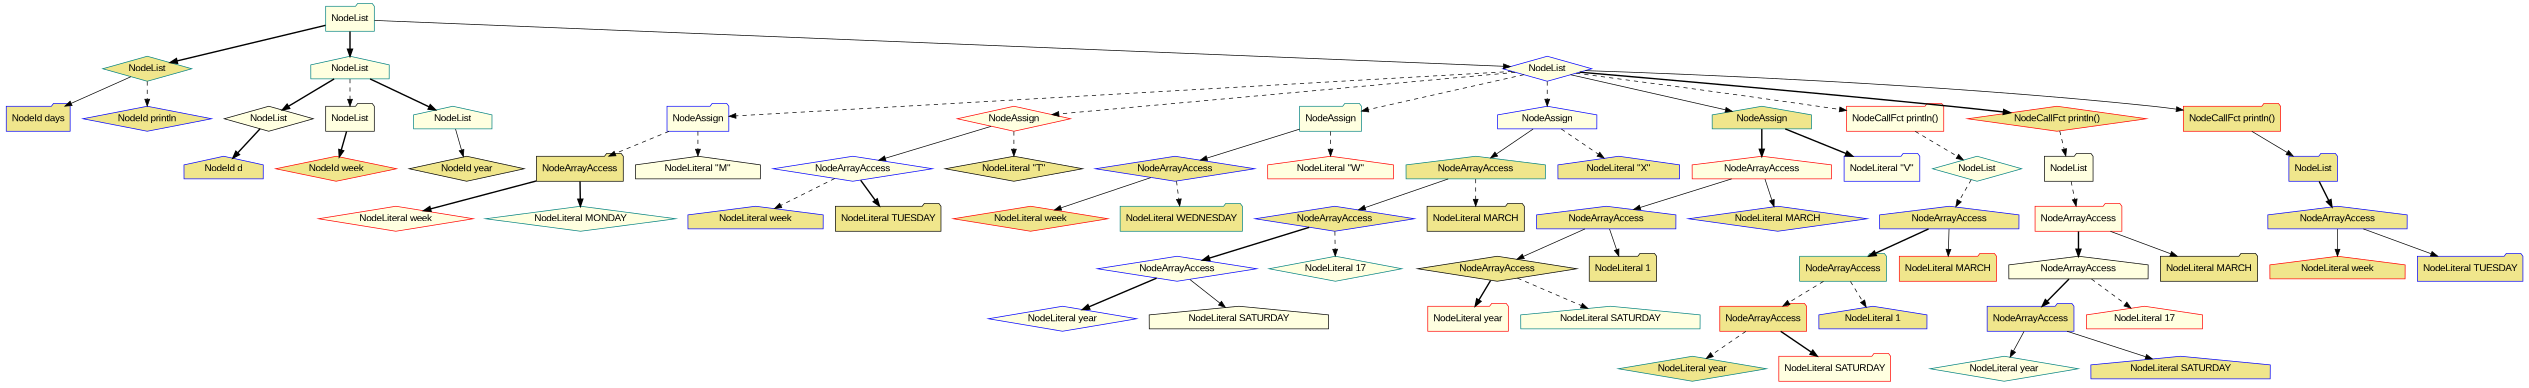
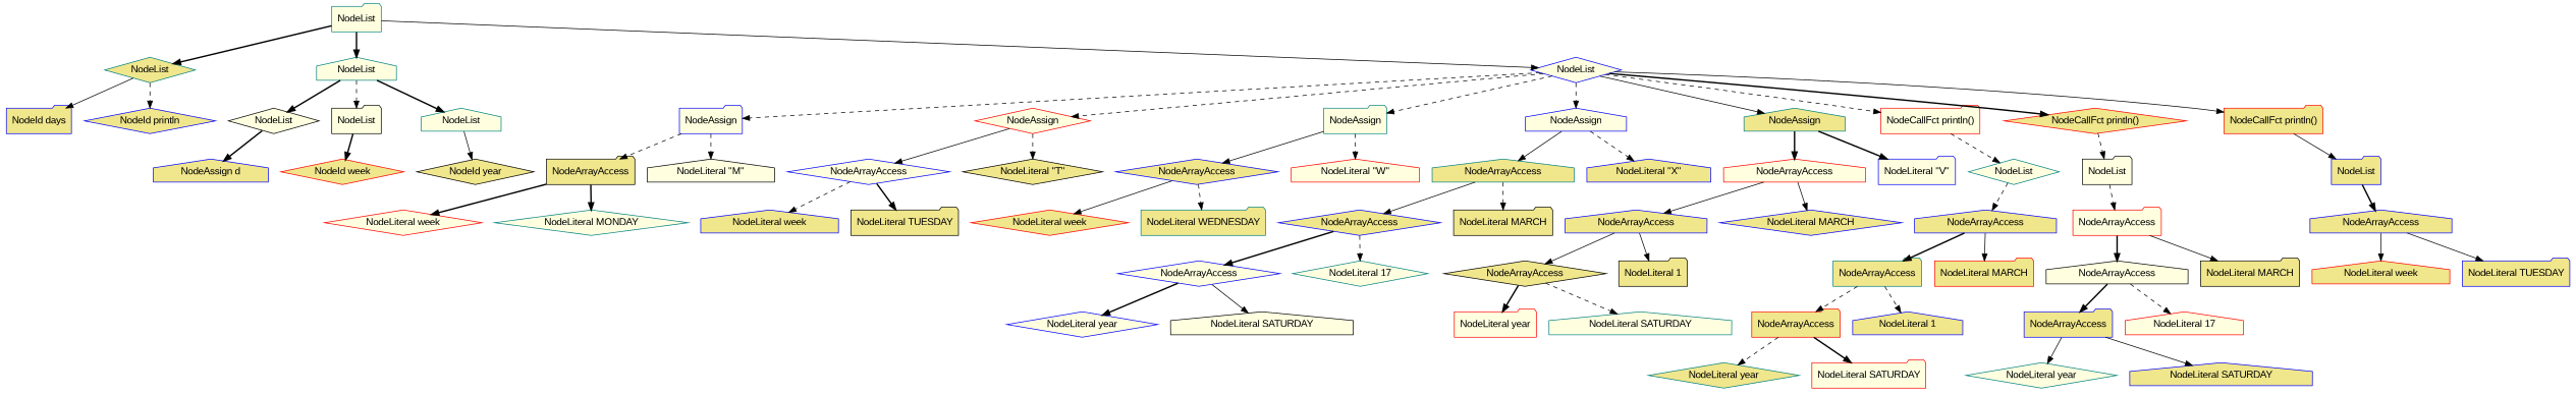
  digraph {
    fontname="Liberation Sans"
    node [color=blue fillcolor=khaki fontname="Liberation Sans" shape=folder style=filled]
    edge [fontname="Liberation Sans" style=dashed]
    n1 [color=teal fillcolor=lightyellow label=NodeList]
    n2 [color=teal label=NodeList shape=diamond]
    n3 [color=teal fillcolor=lightyellow label=NodeList shape=house]
    n4 [fillcolor=lightyellow label=NodeList shape=diamond]
    n5 [label="NodeId days"]
    n6 [label="NodeId println" shape=diamond]
    n7 [color=black fillcolor=lightyellow label=NodeList shape=diamond]
    n8 [color=black fillcolor=lightyellow label=NodeList]
    n9 [color=teal fillcolor=lightyellow label=NodeList shape=house]
    n10 [fillcolor=lightyellow label=NodeAssign]
    n11 [color=red fillcolor=lightyellow label=NodeAssign shape=diamond]
    n12 [color=teal fillcolor=lightyellow label=NodeAssign]
    n13 [fillcolor=lightyellow label=NodeAssign shape=house]
    n14 [color=teal label=NodeAssign shape=house]
    n15 [color=red fillcolor=lightyellow label="NodeCallFct println()"]
    n16 [color=red label="NodeCallFct println()" shape=diamond]
    n17 [color=red label="NodeCallFct println()"]
-   n18 [label="NodeId d" shape=house]
+   n18 [label="NodeAssign d" shape=house]
    n19 [color=red label="NodeId week" shape=diamond]
    n20 [color=black label="NodeId year" shape=diamond]
    n21 [color=black label=NodeArrayAccess]
    n22 [color=black fillcolor=lightyellow label="NodeLiteral \"M\"" shape=house]
    n23 [fillcolor=lightyellow label=NodeArrayAccess shape=diamond]
    n24 [color=black label="NodeLiteral \"T\"" shape=diamond]
    n25 [label=NodeArrayAccess shape=diamond]
    n26 [color=red fillcolor=lightyellow label="NodeLiteral \"W\"" shape=house]
    n27 [color=teal label=NodeArrayAccess shape=house]
    n28 [label="NodeLiteral \"X\"" shape=house]
    n29 [color=red fillcolor=lightyellow label=NodeArrayAccess shape=house]
    n30 [fillcolor=lightyellow label="NodeLiteral \"V\""]
    n31 [color=teal fillcolor=lightyellow label=NodeList shape=diamond]
    n32 [color=black fillcolor=lightyellow label=NodeList]
    n33 [label=NodeList]
    n34 [color=red fillcolor=lightyellow label="NodeLiteral week" shape=diamond]
    n35 [color=teal fillcolor=lightyellow label="NodeLiteral MONDAY" shape=diamond]
    n36 [label="NodeLiteral week" shape=house]
    n37 [color=black label="NodeLiteral TUESDAY"]
    n38 [color=red label="NodeLiteral week" shape=diamond]
    n39 [color=teal label="NodeLiteral WEDNESDAY"]
    n40 [label=NodeArrayAccess shape=diamond]
    n41 [color=black label="NodeLiteral MARCH"]
    n42 [fillcolor=lightyellow label=NodeArrayAccess shape=diamond]
    n43 [color=teal fillcolor=lightyellow label="NodeLiteral 17" shape=diamond]
    n44 [fillcolor=lightyellow label="NodeLiteral year" shape=diamond]
    n45 [color=black fillcolor=lightyellow label="NodeLiteral SATURDAY" shape=house]
    n46 [label=NodeArrayAccess shape=house]
    n47 [label="NodeLiteral MARCH" shape=diamond]
    n48 [color=black label=NodeArrayAccess shape=diamond]
    n49 [color=black label="NodeLiteral 1"]
    n50 [color=red fillcolor=lightyellow label="NodeLiteral year"]
    n51 [color=teal fillcolor=lightyellow label="NodeLiteral SATURDAY" shape=house]
    n52 [label=NodeArrayAccess shape=house]
    n53 [color=teal label=NodeArrayAccess]
    n54 [color=red label="NodeLiteral MARCH"]
    n55 [color=red label=NodeArrayAccess]
    n56 [label="NodeLiteral 1" shape=house]
    n57 [color=teal label="NodeLiteral year" shape=diamond]
    n58 [color=red fillcolor=lightyellow label="NodeLiteral SATURDAY"]
    n59 [color=red fillcolor=lightyellow label=NodeArrayAccess]
    n60 [color=black fillcolor=lightyellow label=NodeArrayAccess shape=house]
    n61 [color=black label="NodeLiteral MARCH"]
    n62 [label=NodeArrayAccess]
    n63 [color=red fillcolor=lightyellow label="NodeLiteral 17" shape=house]
    n64 [color=teal fillcolor=lightyellow label="NodeLiteral year" shape=diamond]
    n65 [label="NodeLiteral SATURDAY" shape=house]
    n66 [label=NodeArrayAccess shape=house]
    n67 [color=red label="NodeLiteral week" shape=house]
    n68 [label="NodeLiteral TUESDAY"]
    n1 -> n2 [style=bold]
    n1 -> n3 [style=bold]
    n1 -> n4 [style=solid]
    n2 -> n5 [style=solid]
    n2 -> n6
    n3 -> n7 [style=bold]
    n3 -> n8
    n3 -> n9 [style=bold]
    n4 -> n10
    n4 -> n11
    n4 -> n12
    n4 -> n13
    n4 -> n14 [style=solid]
    n4 -> n15
    n4 -> n16 [style=bold]
    n4 -> n17 [style=solid]
    n7 -> n18 [style=bold]
    n8 -> n19 [style=bold]
    n9 -> n20 [style=solid]
    n10 -> n21
    n10 -> n22
    n11 -> n23 [style=solid]
    n11 -> n24
    n12 -> n25 [style=solid]
    n12 -> n26
    n13 -> n27 [style=solid]
    n13 -> n28
    n14 -> n29 [style=bold]
    n14 -> n30 [style=bold]
    n15 -> n31
    n16 -> n32
    n17 -> n33 [style=solid]
    n21 -> n34 [style=bold]
    n21 -> n35 [style=bold]
    n23 -> n36
    n23 -> n37 [style=bold]
    n25 -> n38 [style=solid]
    n25 -> n39
    n27 -> n40 [style=solid]
    n27 -> n41
    n29 -> n46 [style=solid]
    n29 -> n47 [style=solid]
    n31 -> n52
    n32 -> n59
    n33 -> n66 [style=bold]
    n40 -> n42 [style=bold]
    n40 -> n43
    n42 -> n44 [style=bold]
    n42 -> n45 [style=solid]
    n46 -> n48 [style=solid]
    n46 -> n49 [style=solid]
    n48 -> n50 [style=bold]
    n48 -> n51
    n52 -> n53 [style=bold]
    n52 -> n54 [style=solid]
    n53 -> n55
    n53 -> n56
    n55 -> n57
    n55 -> n58 [style=bold]
    n59 -> n60 [style=bold]
    n59 -> n61 [style=solid]
    n60 -> n62 [style=bold]
    n60 -> n63
    n62 -> n64 [style=solid]
    n62 -> n65 [style=solid]
    n66 -> n67 [style=solid]
    n66 -> n68 [style=solid]
  }
